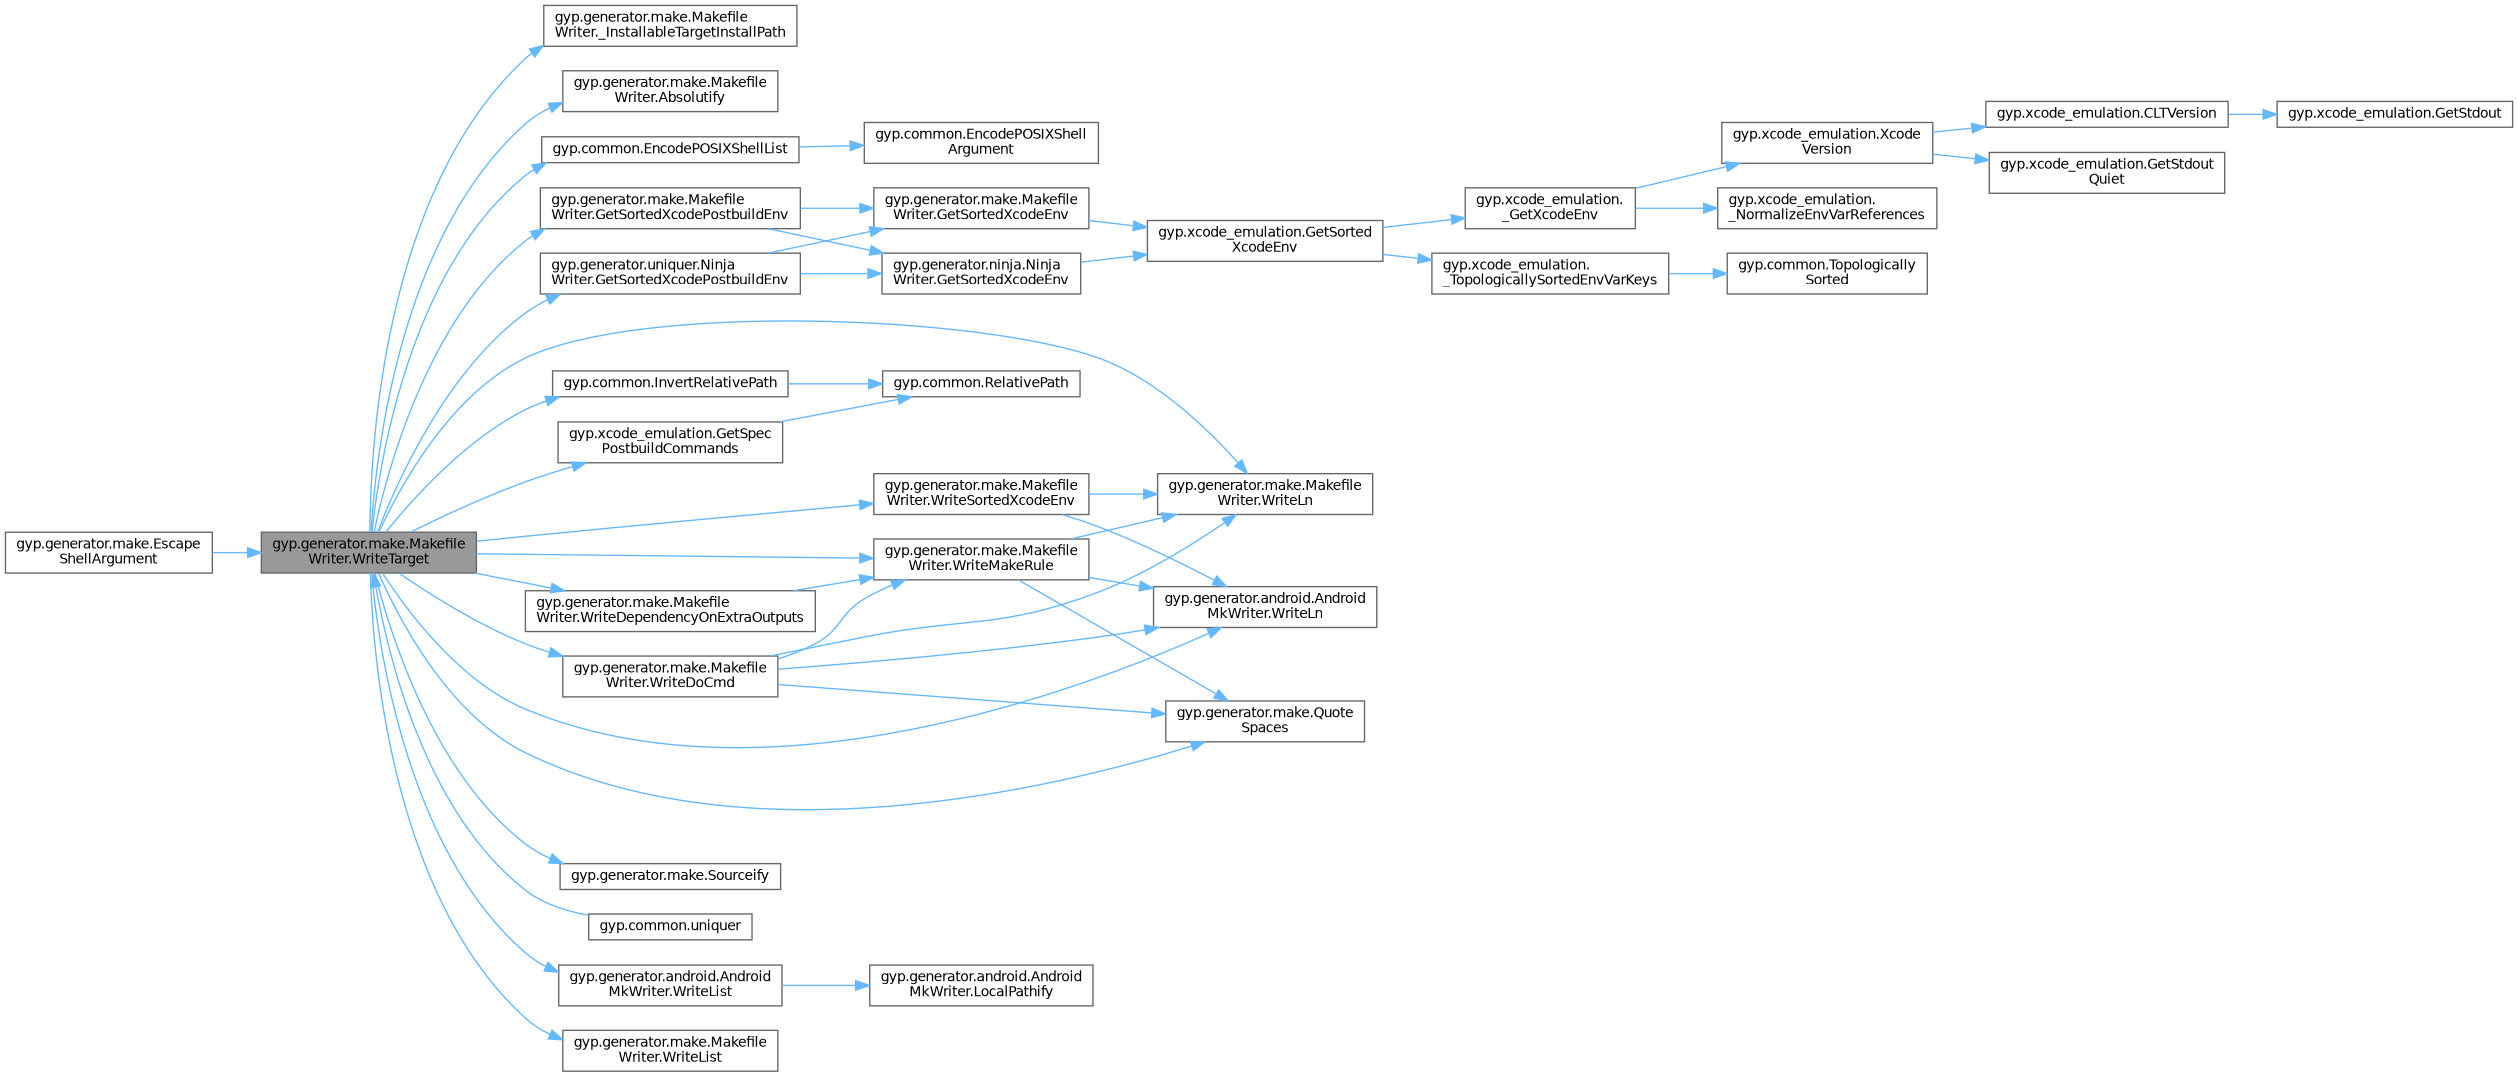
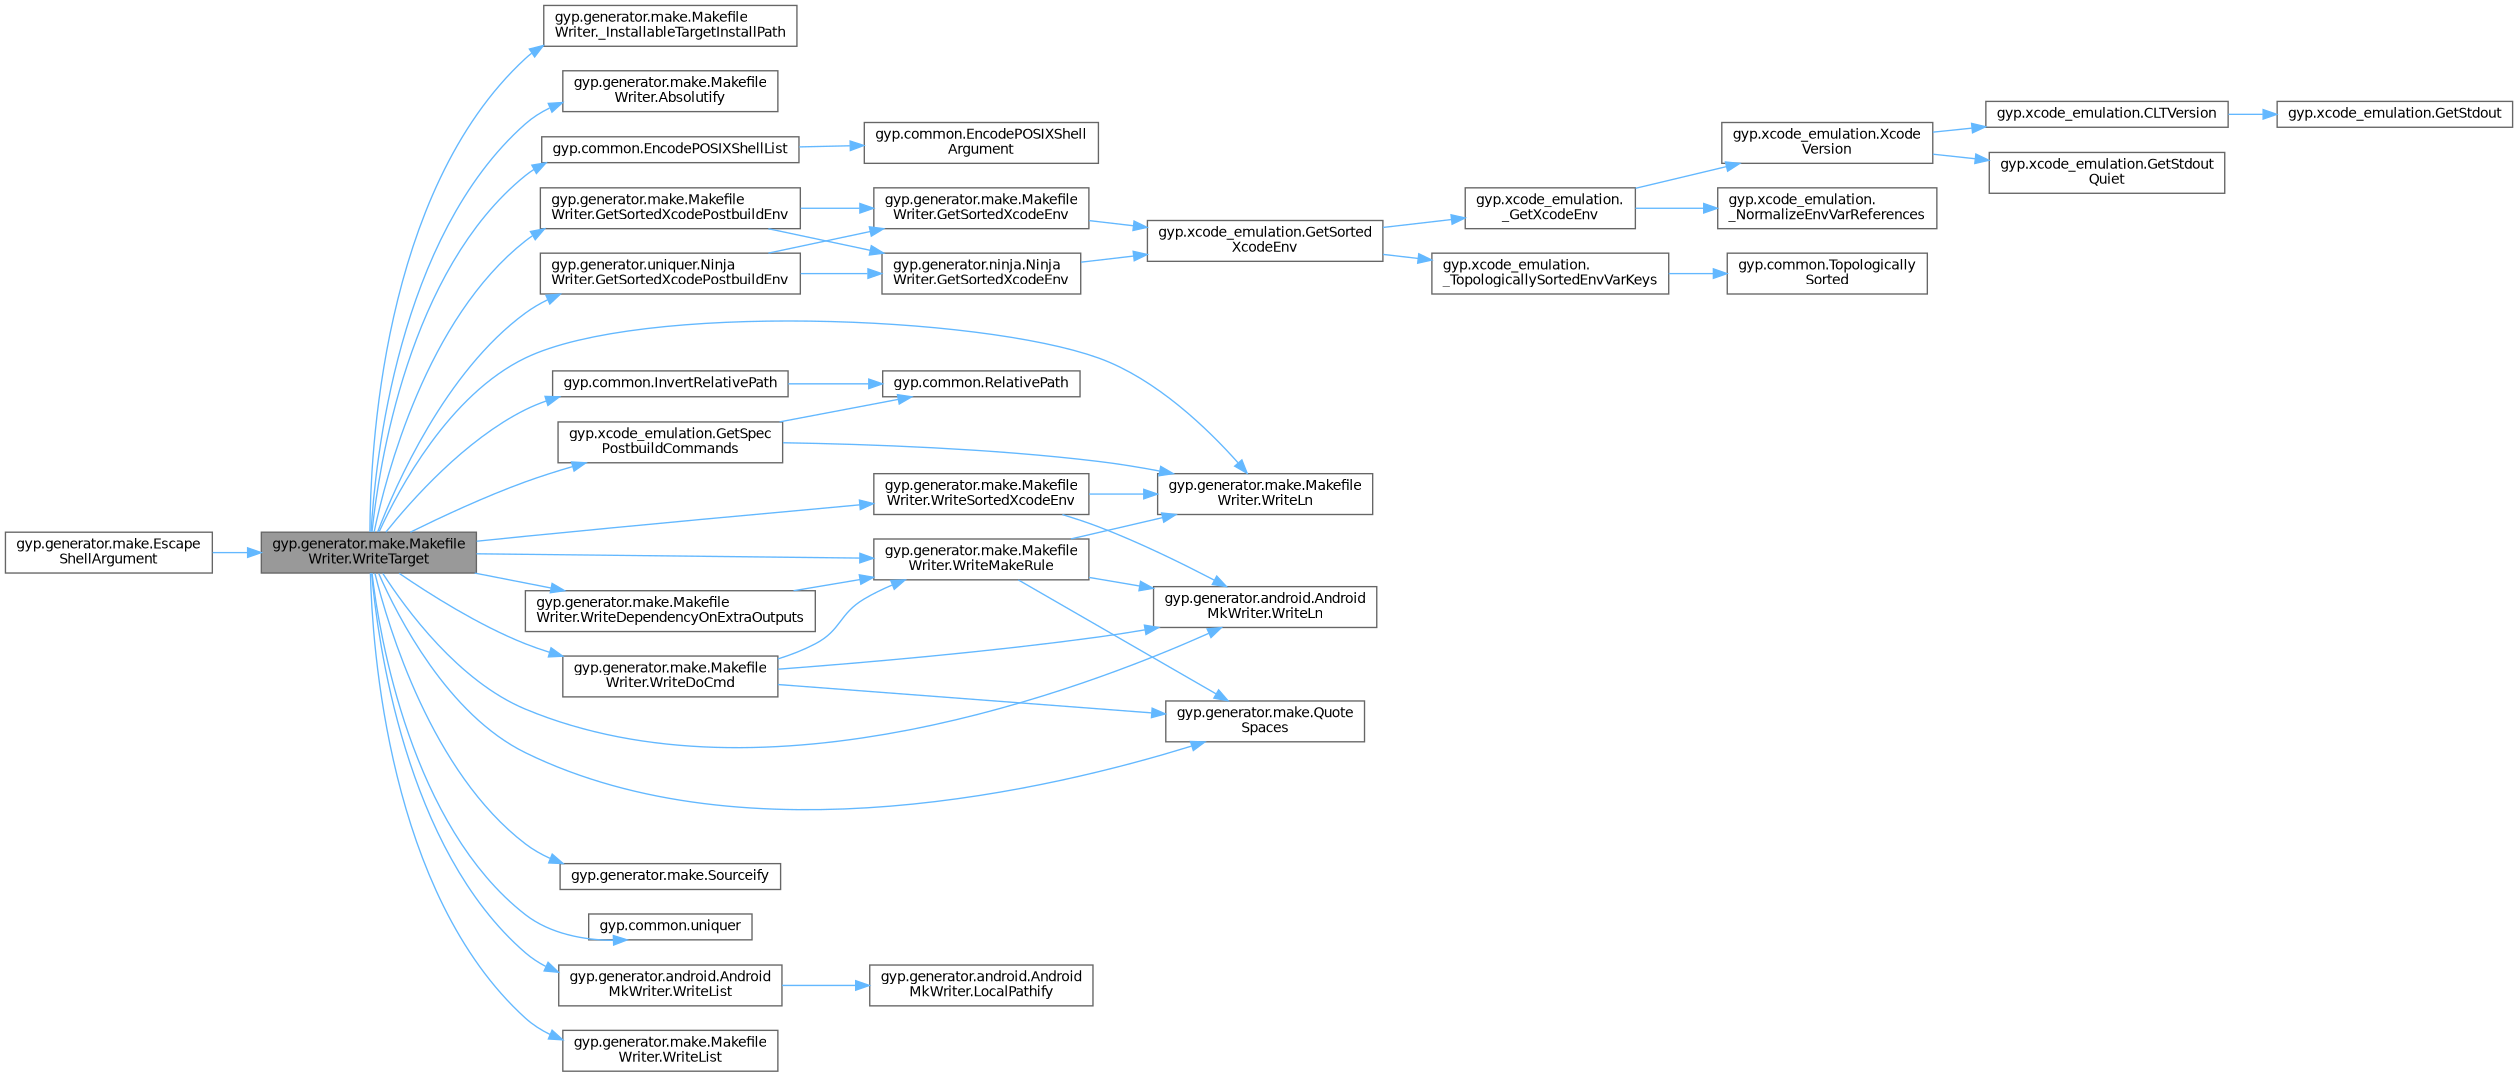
  digraph {
    rankdir=LR
    node [color=grey40 fillcolor=white fontname=Helvetica fontsize=10 shape=box style=filled]
    edge [color=steelblue1 fontname=Helvetica fontsize=10 labelfontname=Helvetica labelfontsize=10 style=solid]
    n1 [color=gray40 fillcolor=grey60 fontcolor=black height=0.2 label="gyp.generator.make.Makefile\lWriter.WriteTarget" width=0.4]
    n2 [height=0.2 label="gyp.generator.make.Makefile\lWriter._InstallableTargetInstallPath" width=0.4]
    n3 [height=0.2 label="gyp.generator.make.Makefile\lWriter.Absolutify" width=0.4]
    n4 [height=0.2 label="gyp.common.EncodePOSIXShellList" width=0.4]
    n5 [height=0.2 label="gyp.generator.make.Makefile\lWriter.GetSortedXcodePostbuildEnv" width=0.4]
    n6 [height=0.2 label="gyp.generator.uniquer.Ninja\lWriter.GetSortedXcodePostbuildEnv" width=0.4]
    n7 [height=0.2 label="gyp.xcode_emulation.GetSpec\lPostbuildCommands" width=0.4]
    n8 [height=0.2 label="gyp.common.InvertRelativePath" width=0.4]
    n9 [height=0.2 label="gyp.generator.make.Quote\lSpaces" width=0.4]
    n10 [height=0.2 label="gyp.generator.make.Sourceify" width=0.4]
    n11 [height=0.2 label="gyp.common.uniquer" width=0.4]
    n12 [height=0.2 label="gyp.generator.make.Makefile\lWriter.WriteDependencyOnExtraOutputs" width=0.4]
    n13 [height=0.2 label="gyp.generator.make.Makefile\lWriter.WriteMakeRule" width=0.4]
    n14 [height=0.2 label="gyp.generator.android.Android\lMkWriter.WriteLn" width=0.4]
    n15 [height=0.2 label="gyp.generator.make.Makefile\lWriter.WriteLn" width=0.4]
    n16 [height=0.2 label="gyp.generator.make.Makefile\lWriter.WriteDoCmd" width=0.4]
    n17 [height=0.2 label="gyp.generator.android.Android\lMkWriter.WriteList" width=0.4]
    n18 [height=0.2 label="gyp.generator.make.Makefile\lWriter.WriteList" width=0.4]
    n19 [height=0.2 label="gyp.generator.make.Makefile\lWriter.WriteSortedXcodeEnv" width=0.4]
    n20 [height=0.2 label="gyp.common.EncodePOSIXShell\lArgument" width=0.4]
    n21 [height=0.2 label="gyp.generator.make.Escape\lShellArgument" width=0.4]
    n22 [height=0.2 label="gyp.generator.make.Makefile\lWriter.GetSortedXcodeEnv" width=0.4]
    n23 [height=0.2 label="gyp.generator.ninja.Ninja\lWriter.GetSortedXcodeEnv" width=0.4]
    n24 [height=0.2 label="gyp.common.RelativePath" width=0.4]
    n25 [height=0.2 label="gyp.generator.android.Android\lMkWriter.LocalPathify" width=0.4]
    n26 [height=0.2 label="gyp.xcode_emulation.GetSorted\lXcodeEnv" width=0.4]
    n27 [height=0.2 label="gyp.xcode_emulation.\l_GetXcodeEnv" width=0.4]
    n28 [height=0.2 label="gyp.xcode_emulation.\l_TopologicallySortedEnvVarKeys" width=0.4]
    n29 [height=0.2 label="gyp.xcode_emulation.\l_NormalizeEnvVarReferences" width=0.4]
    n30 [height=0.2 label="gyp.xcode_emulation.Xcode\lVersion" width=0.4]
    n31 [height=0.2 label="gyp.common.Topologically\lSorted" width=0.4]
    n32 [height=0.2 label="gyp.xcode_emulation.CLTVersion" width=0.4]
    n33 [height=0.2 label="gyp.xcode_emulation.GetStdout\lQuiet" width=0.4]
    n34 [height=0.2 label="gyp.xcode_emulation.GetStdout" width=0.4]
    n1 -> n2
    n1 -> n3
    n1 -> n4
    n1 -> n5
    n1 -> n6
    n1 -> n7
    n1 -> n8
    n1 -> n9
    n1 -> n10
-   n11 -> n1
+   n1 -> n11
    n1 -> n12
    n1 -> n13
    n1 -> n14
    n1 -> n15
    n1 -> n16
    n1 -> n17
    n1 -> n18
    n1 -> n19
    n4 -> n20
    n5 -> n22
    n5 -> n23
    n6 -> n22
    n6 -> n23
    n7 -> n24
    n8 -> n24
    n12 -> n13
    n13 -> n9
    n13 -> n14
    n13 -> n15
    n16 -> n9
    n16 -> n13
    n16 -> n14
-   n16 -> n15
+   n7 -> n15
    n17 -> n25
    n19 -> n14
    n19 -> n15
    n21 -> n1
    n22 -> n26
    n23 -> n26
    n26 -> n27
    n26 -> n28
    n27 -> n29
    n27 -> n30
    n28 -> n31
    n30 -> n32
    n30 -> n33
    n32 -> n34
  }
